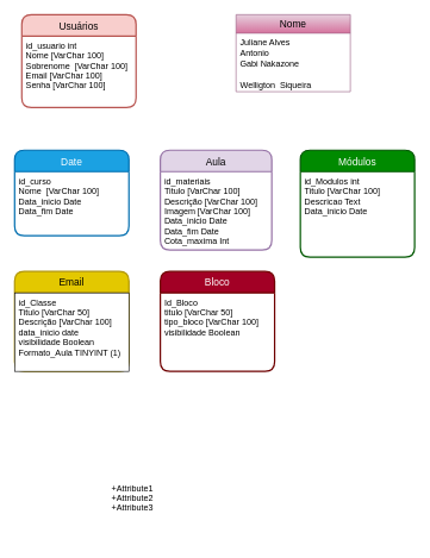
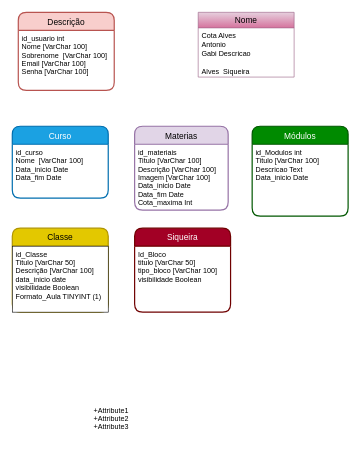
  <mxCell id="0" />
  <mxCell id="1" parent="0" />
- <mxCell id="2" value="Usuários" style="swimlane;childLayout=stackLayout;horizontal=1;startSize=30;horizontalStack=0;rounded=1;fontSize=14;fontStyle=0;strokeWidth=2;resizeParent=0;resizeLast=1;shadow=0;dashed=0;align=center;fillColor=#f8cecc;strokeColor=#b85450;" vertex="1" parent="1"><mxGeometry x="30" y="20" width="160" height="130" as="geometry" /></mxCell>
+ <mxCell id="2" value="Descrição" style="swimlane;childLayout=stackLayout;horizontal=1;startSize=30;horizontalStack=0;rounded=1;fontSize=14;fontStyle=0;strokeWidth=2;resizeParent=0;resizeLast=1;shadow=0;dashed=0;align=center;fillColor=#f8cecc;strokeColor=#b85450;" vertex="1" parent="1"><mxGeometry x="30" y="20" width="160" height="130" as="geometry" /></mxCell>
  <mxCell id="3" value="id_usuario int&#10;Nome [VarChar 100]&#10;Sobrenome  [VarChar 100]&#10;Email [VarChar 100]&#10;Senha [VarChar 100]&#10;" style="align=left;strokeColor=none;fillColor=none;spacingLeft=4;fontSize=12;verticalAlign=top;resizable=0;rotatable=0;part=1;" vertex="1" parent="2"><mxGeometry y="30" width="160" height="100" as="geometry" /></mxCell>
- <mxCell id="4" value="Date" style="swimlane;childLayout=stackLayout;horizontal=1;startSize=30;horizontalStack=0;rounded=1;fontSize=14;fontStyle=0;strokeWidth=2;resizeParent=0;resizeLast=1;shadow=0;dashed=0;align=center;fillColor=#1ba1e2;strokeColor=#006EAF;fontColor=#ffffff;" vertex="1" parent="1"><mxGeometry x="20" y="210" width="160" height="120" as="geometry" /></mxCell>
+ <mxCell id="4" value="Curso" style="swimlane;childLayout=stackLayout;horizontal=1;startSize=30;horizontalStack=0;rounded=1;fontSize=14;fontStyle=0;strokeWidth=2;resizeParent=0;resizeLast=1;shadow=0;dashed=0;align=center;fillColor=#1ba1e2;strokeColor=#006EAF;fontColor=#ffffff;" vertex="1" parent="1"><mxGeometry x="20" y="210" width="160" height="120" as="geometry" /></mxCell>
  <mxCell id="5" value="id_curso&#10;Nome  [VarChar 100]&#10;Data_inicio Date&#10;Data_fim Date" style="align=left;strokeColor=none;fillColor=none;spacingLeft=4;fontSize=12;verticalAlign=top;resizable=0;rotatable=0;part=1;" vertex="1" parent="4"><mxGeometry y="30" width="160" height="90" as="geometry" /></mxCell>
- <mxCell id="6" value="Aula" style="swimlane;childLayout=stackLayout;horizontal=1;startSize=30;horizontalStack=0;rounded=1;fontSize=14;fontStyle=0;strokeWidth=2;resizeParent=0;resizeLast=1;shadow=0;dashed=0;align=center;fillColor=#e1d5e7;strokeColor=#9673a6;" vertex="1" parent="1"><mxGeometry x="224" y="210" width="156" height="140" as="geometry" /></mxCell>
+ <mxCell id="6" value="Materias" style="swimlane;childLayout=stackLayout;horizontal=1;startSize=30;horizontalStack=0;rounded=1;fontSize=14;fontStyle=0;strokeWidth=2;resizeParent=0;resizeLast=1;shadow=0;dashed=0;align=center;fillColor=#e1d5e7;strokeColor=#9673a6;" vertex="1" parent="1"><mxGeometry x="224" y="210" width="156" height="140" as="geometry" /></mxCell>
  <mxCell id="7" value="id_materiais&#10;Titulo [VarChar 100]&#10;Descrição [VarChar 100]&#10;Imagem [VarChar 100]&#10;Data_inicio Date&#10;Data_fim Date&#10;Cota_maxima Int&#10;&#10; " style="align=left;strokeColor=none;fillColor=none;spacingLeft=4;fontSize=12;verticalAlign=top;resizable=0;rotatable=0;part=1;" vertex="1" parent="6"><mxGeometry y="30" width="156" height="110" as="geometry" /></mxCell>
  <mxCell id="8" value="Módulos" style="swimlane;childLayout=stackLayout;horizontal=1;startSize=30;horizontalStack=0;rounded=1;fontSize=14;fontStyle=0;strokeWidth=2;resizeParent=0;resizeLast=1;shadow=0;dashed=0;align=center;fillColor=#008a00;strokeColor=#005700;fontColor=#ffffff;" vertex="1" parent="1"><mxGeometry x="420" y="210" width="160" height="150" as="geometry" /></mxCell>
  <mxCell id="9" value="id_Modulos int&#10;Titulo [VarChar 100]&#10;Descricao Text&#10;Data_inicio Date" style="align=left;strokeColor=none;fillColor=none;spacingLeft=4;fontSize=12;verticalAlign=top;resizable=0;rotatable=0;part=1;" vertex="1" parent="8"><mxGeometry y="30" width="160" height="120" as="geometry" /></mxCell>
  <mxCell id="10" value="Nome" style="swimlane;fontStyle=0;childLayout=stackLayout;horizontal=1;startSize=26;horizontalStack=0;resizeParent=1;resizeParentMax=0;resizeLast=0;collapsible=1;marginBottom=0;align=center;fontSize=14;fillColor=#e6d0de;gradientColor=#d5739d;strokeColor=#996185;" vertex="1" parent="1"><mxGeometry x="330" y="20" width="160" height="108" as="geometry" /></mxCell>
- <mxCell id="11" value="Juliane Alves&#10;Antonio " style="text;strokeColor=none;fillColor=none;spacingLeft=4;spacingRight=4;overflow=hidden;rotatable=0;points=[[0,0.5],[1,0.5]];portConstraint=eastwest;fontSize=12;" vertex="1" parent="10"><mxGeometry y="26" width="160" height="30" as="geometry" /></mxCell>
- <mxCell id="12" value="Gabi Nakazone&#10;" style="text;strokeColor=none;fillColor=none;spacingLeft=4;spacingRight=4;overflow=hidden;rotatable=0;points=[[0,0.5],[1,0.5]];portConstraint=eastwest;fontSize=12;" vertex="1" parent="10"><mxGeometry y="56" width="160" height="30" as="geometry" /></mxCell>
- <mxCell id="13" value="Welligton  Siqueira" style="text;strokeColor=none;fillColor=none;spacingLeft=4;spacingRight=4;overflow=hidden;rotatable=0;points=[[0,0.5],[1,0.5]];portConstraint=eastwest;fontSize=12;" vertex="1" parent="10"><mxGeometry y="86" width="160" height="22" as="geometry" /></mxCell>
+ <mxCell id="11" value="Cota Alves&#10;Antonio " style="text;strokeColor=none;fillColor=none;spacingLeft=4;spacingRight=4;overflow=hidden;rotatable=0;points=[[0,0.5],[1,0.5]];portConstraint=eastwest;fontSize=12;" vertex="1" parent="10"><mxGeometry y="26" width="160" height="30" as="geometry" /></mxCell>
+ <mxCell id="12" value="Gabi Descricao&#10;" style="text;strokeColor=none;fillColor=none;spacingLeft=4;spacingRight=4;overflow=hidden;rotatable=0;points=[[0,0.5],[1,0.5]];portConstraint=eastwest;fontSize=12;" vertex="1" parent="10"><mxGeometry y="56" width="160" height="30" as="geometry" /></mxCell>
+ <mxCell id="13" value="Alves  Siqueira" style="text;strokeColor=none;fillColor=none;spacingLeft=4;spacingRight=4;overflow=hidden;rotatable=0;points=[[0,0.5],[1,0.5]];portConstraint=eastwest;fontSize=12;" vertex="1" parent="10"><mxGeometry y="86" width="160" height="22" as="geometry" /></mxCell>
  <mxCell id="14" value="+Attribute1&#10;+Attribute2&#10;+Attribute3" style="align=left;strokeColor=none;fillColor=none;spacingLeft=4;fontSize=12;verticalAlign=top;resizable=0;rotatable=0;part=1;" vertex="1" parent="1"><mxGeometry x="150" y="670" width="160" height="90" as="geometry" /></mxCell>
- <mxCell id="15" value="Email" style="swimlane;childLayout=stackLayout;horizontal=1;startSize=30;horizontalStack=0;rounded=1;fontSize=14;fontStyle=0;strokeWidth=2;resizeParent=0;resizeLast=1;shadow=0;dashed=0;align=center;fillColor=#e3c800;strokeColor=#B09500;fontColor=#000000;" vertex="1" parent="1"><mxGeometry x="20" y="380" width="160" height="140" as="geometry" /></mxCell>
+ <mxCell id="15" value="Classe" style="swimlane;childLayout=stackLayout;horizontal=1;startSize=30;horizontalStack=0;rounded=1;fontSize=14;fontStyle=0;strokeWidth=2;resizeParent=0;resizeLast=1;shadow=0;dashed=0;align=center;fillColor=#e3c800;strokeColor=#B09500;fontColor=#000000;" vertex="1" parent="1"><mxGeometry x="20" y="380" width="160" height="140" as="geometry" /></mxCell>
  <mxCell id="16" value="id_Classe&#10;Titulo [VarChar 50]&#10;Descrição [VarChar 100]&#10;data_inicio date&#10;visibilidade Boolean&#10;Formato_Aula TINYINT (1)&#10; " style="align=left;spacingLeft=4;fontSize=12;verticalAlign=top;resizable=0;rotatable=0;part=1;" vertex="1" parent="15"><mxGeometry y="30" width="160" height="110" as="geometry" /></mxCell>
- <mxCell id="17" value="Bloco" style="swimlane;childLayout=stackLayout;horizontal=1;startSize=30;horizontalStack=0;rounded=1;fontSize=14;fontStyle=0;strokeWidth=2;resizeParent=0;resizeLast=1;shadow=0;dashed=0;align=center;fillColor=#a20025;strokeColor=#6F0000;fontColor=#ffffff;" vertex="1" parent="1"><mxGeometry x="224" y="380" width="160" height="140" as="geometry" /></mxCell>
+ <mxCell id="17" value="Siqueira" style="swimlane;childLayout=stackLayout;horizontal=1;startSize=30;horizontalStack=0;rounded=1;fontSize=14;fontStyle=0;strokeWidth=2;resizeParent=0;resizeLast=1;shadow=0;dashed=0;align=center;fillColor=#a20025;strokeColor=#6F0000;fontColor=#ffffff;" vertex="1" parent="1"><mxGeometry x="224" y="380" width="160" height="140" as="geometry" /></mxCell>
  <mxCell id="18" value="Id_Bloco&#10;titulo [VarChar 50]&#10;tipo_bloco [VarChar 100]&#10;visibilidade Boolean" style="align=left;strokeColor=none;fillColor=none;spacingLeft=4;fontSize=12;verticalAlign=top;resizable=0;rotatable=0;part=1;" vertex="1" parent="17"><mxGeometry y="30" width="160" height="110" as="geometry" /></mxCell>
